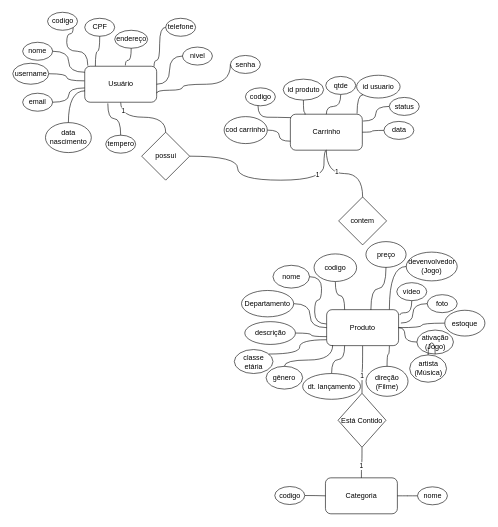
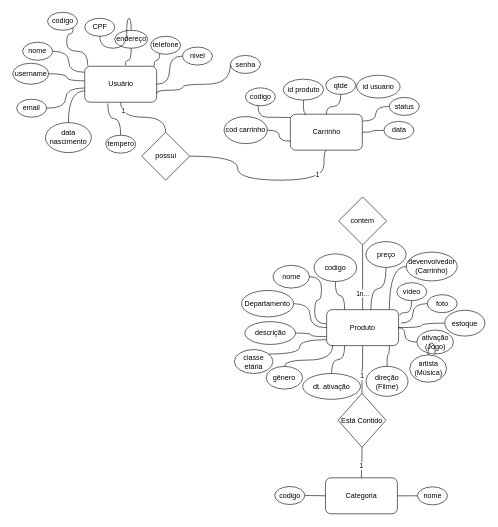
  <mxCell id="0" />
  <mxCell id="1" parent="0" />
  <mxCell id="2" style="edgeStyle=orthogonalEdgeStyle;curved=1;rounded=0;orthogonalLoop=1;jettySize=auto;html=1;entryX=0.5;entryY=0;entryDx=0;entryDy=0;endArrow=none;endFill=0;" parent="1" source="4" target="60" edge="1"><mxGeometry relative="1" as="geometry" /></mxCell>
  <mxCell id="3" value="1" style="edgeLabel;html=1;align=center;verticalAlign=middle;resizable=0;points=[];" parent="2" vertex="1" connectable="0"><mxGeometry x="0.26" y="-1" relative="1" as="geometry"><mxPoint as="offset" /></mxGeometry></mxCell>
  <mxCell id="4" value="Produto" style="rounded=1;whiteSpace=wrap;html=1;" parent="1" vertex="1"><mxGeometry x="544" y="516" width="120" height="60" as="geometry" /></mxCell>
  <mxCell id="5" style="edgeStyle=orthogonalEdgeStyle;curved=1;rounded=0;orthogonalLoop=1;jettySize=auto;html=1;entryX=0.5;entryY=0;entryDx=0;entryDy=0;endArrow=none;endFill=0;" parent="1" source="7" target="63" edge="1"><mxGeometry relative="1" as="geometry" /></mxCell>
  <mxCell id="6" value="1" style="edgeLabel;html=1;align=center;verticalAlign=middle;resizable=0;points=[];" parent="5" vertex="1" connectable="0"><mxGeometry x="-0.773" y="4" relative="1" as="geometry"><mxPoint as="offset" /></mxGeometry></mxCell>
  <mxCell id="7" value="Usuário" style="rounded=1;whiteSpace=wrap;html=1;" parent="1" vertex="1"><mxGeometry x="140.5" y="110" width="120" height="60" as="geometry" /></mxCell>
- <mxCell id="8" style="edgeStyle=orthogonalEdgeStyle;curved=1;rounded=0;orthogonalLoop=1;jettySize=auto;html=1;entryX=0.5;entryY=0;entryDx=0;entryDy=0;endArrow=none;endFill=0;" parent="1" source="10" target="66" edge="1"><mxGeometry relative="1" as="geometry" /></mxCell>
- <mxCell id="9" value="1" style="edgeLabel;html=1;align=center;verticalAlign=middle;resizable=0;points=[];" parent="8" vertex="1" connectable="0"><mxGeometry x="-0.19" y="4" relative="1" as="geometry"><mxPoint as="offset" /></mxGeometry></mxCell>
  <mxCell id="10" value="Carrinho" style="rounded=1;whiteSpace=wrap;html=1;" parent="1" vertex="1"><mxGeometry x="483.5" y="190" width="120" height="60" as="geometry" /></mxCell>
  <mxCell id="11" value="nome" style="ellipse;whiteSpace=wrap;html=1;" parent="1" vertex="1"><mxGeometry x="37" y="70" width="50" height="30" as="geometry" /></mxCell>
- <mxCell id="12" value="email" style="ellipse;whiteSpace=wrap;html=1;" parent="1" vertex="1"><mxGeometry x="37" y="155" width="50" height="30" as="geometry" /></mxCell>
+ <mxCell id="12" value="email" style="ellipse;whiteSpace=wrap;html=1;" parent="1" vertex="1"><mxGeometry x="27" y="165" width="50" height="30" as="geometry" /></mxCell>
  <mxCell id="13" value="senha" style="ellipse;whiteSpace=wrap;html=1;" parent="1" vertex="1"><mxGeometry x="383.5" y="92" width="50" height="30" as="geometry" /></mxCell>
  <mxCell id="14" value="nivel" style="ellipse;whiteSpace=wrap;html=1;" parent="1" vertex="1"><mxGeometry x="303.5" y="78" width="50" height="30" as="geometry" /></mxCell>
  <mxCell id="15" value="CPF" style="ellipse;whiteSpace=wrap;html=1;" parent="1" vertex="1"><mxGeometry x="140.5" y="30" width="50" height="30" as="geometry" /></mxCell>
  <mxCell id="16" value="endereço" style="ellipse;whiteSpace=wrap;html=1;" parent="1" vertex="1"><mxGeometry x="190.5" y="50" width="55" height="30" as="geometry" /></mxCell>
- <mxCell id="17" value="telefone" style="ellipse;whiteSpace=wrap;html=1;" parent="1" vertex="1"><mxGeometry x="275.5" y="30" width="50" height="30" as="geometry" /></mxCell>
+ <mxCell id="17" value="telefone" style="ellipse;whiteSpace=wrap;html=1;" parent="1" vertex="1"><mxGeometry x="250.5" y="60" width="50" height="30" as="geometry" /></mxCell>
  <mxCell id="18" style="edgeStyle=orthogonalEdgeStyle;rounded=0;orthogonalLoop=1;jettySize=auto;html=1;entryX=0.565;entryY=-0.023;entryDx=0;entryDy=0;entryPerimeter=0;strokeColor=default;endArrow=none;endFill=0;curved=1;" parent="1" source="16" target="7" edge="1"><mxGeometry relative="1" as="geometry" /></mxCell>
- <mxCell id="19" style="edgeStyle=orthogonalEdgeStyle;rounded=0;orthogonalLoop=1;jettySize=auto;html=1;entryX=0.148;entryY=-0.003;entryDx=0;entryDy=0;entryPerimeter=0;curved=1;endArrow=none;endFill=0;" parent="1" source="15" target="7" edge="1"><mxGeometry relative="1" as="geometry" /></mxCell>
+ <mxCell id="19" style="edgeStyle=orthogonalEdgeStyle;rounded=0;orthogonalLoop=1;jettySize=auto;html=1;curved=1;endArrow=none;endFill=0;" parent="1" source="15" target="16" edge="1"><mxGeometry relative="1" as="geometry" /></mxCell>
  <mxCell id="20" style="edgeStyle=orthogonalEdgeStyle;curved=1;rounded=0;orthogonalLoop=1;jettySize=auto;html=1;entryX=0;entryY=0.167;entryDx=0;entryDy=0;entryPerimeter=0;endArrow=none;endFill=0;" parent="1" source="11" target="7" edge="1"><mxGeometry relative="1" as="geometry" /></mxCell>
  <mxCell id="21" style="edgeStyle=orthogonalEdgeStyle;curved=1;rounded=0;orthogonalLoop=1;jettySize=auto;html=1;entryX=-0.002;entryY=0.603;entryDx=0;entryDy=0;entryPerimeter=0;endArrow=none;endFill=0;" parent="1" source="12" target="7" edge="1"><mxGeometry relative="1" as="geometry" /></mxCell>
  <mxCell id="22" style="edgeStyle=orthogonalEdgeStyle;curved=1;rounded=0;orthogonalLoop=1;jettySize=auto;html=1;entryX=1;entryY=0.75;entryDx=0;entryDy=0;exitX=0;exitY=0.5;exitDx=0;exitDy=0;endArrow=none;endFill=0;" parent="1" source="13" target="7" edge="1"><mxGeometry relative="1" as="geometry"><mxPoint x="120.5" y="198.03" as="sourcePoint" /><mxPoint x="148.9" y="170" as="targetPoint" /><Array as="points"><mxPoint x="303.5" y="140" /><mxPoint x="303.5" y="150" /><mxPoint x="260.5" y="150" /></Array></mxGeometry></mxCell>
  <mxCell id="23" style="edgeStyle=orthogonalEdgeStyle;curved=1;rounded=0;orthogonalLoop=1;jettySize=auto;html=1;entryX=1;entryY=0.5;entryDx=0;entryDy=0;endArrow=none;endFill=0;" parent="1" source="14" target="7" edge="1"><mxGeometry relative="1" as="geometry" /></mxCell>
  <mxCell id="24" style="edgeStyle=orthogonalEdgeStyle;curved=1;rounded=0;orthogonalLoop=1;jettySize=auto;html=1;entryX=0.963;entryY=0.011;entryDx=0;entryDy=0;entryPerimeter=0;endArrow=none;endFill=0;" parent="1" source="17" target="7" edge="1"><mxGeometry relative="1" as="geometry"><Array as="points"><mxPoint x="265.5" y="100" /><mxPoint x="256.5" y="100" /></Array></mxGeometry></mxCell>
  <mxCell id="25" value="nome" style="ellipse;whiteSpace=wrap;html=1;" parent="1" vertex="1"><mxGeometry x="454.5" y="442" width="61" height="38" as="geometry" /></mxCell>
- <mxCell id="26" value="devenvolvedor&lt;div&gt;(Jogo)&lt;/div&gt;" style="ellipse;whiteSpace=wrap;html=1;" parent="1" vertex="1"><mxGeometry x="676.75" y="420" width="85" height="48" as="geometry" /></mxCell>
+ <mxCell id="26" value="devenvolvedor&lt;div&gt;(Carrinho)&lt;/div&gt;" style="ellipse;whiteSpace=wrap;html=1;" parent="1" vertex="1"><mxGeometry x="676.75" y="420" width="85" height="48" as="geometry" /></mxCell>
  <mxCell id="27" value="classe&lt;div&gt;etária&lt;/div&gt;" style="ellipse;whiteSpace=wrap;html=1;" parent="1" vertex="1"><mxGeometry x="390" y="582.5" width="64.5" height="40" as="geometry" /></mxCell>
  <mxCell id="28" style="edgeStyle=orthogonalEdgeStyle;curved=1;rounded=0;orthogonalLoop=1;jettySize=auto;html=1;entryX=1;entryY=0.5;entryDx=0;entryDy=0;endArrow=none;endFill=0;" parent="1" source="29" target="4" edge="1"><mxGeometry relative="1" as="geometry" /></mxCell>
  <mxCell id="29" value="ativação&lt;div&gt;(Jogo)&lt;/div&gt;" style="ellipse;whiteSpace=wrap;html=1;" parent="1" vertex="1"><mxGeometry x="694.5" y="550" width="61" height="40" as="geometry" /></mxCell>
  <mxCell id="30" style="edgeStyle=orthogonalEdgeStyle;curved=1;rounded=0;orthogonalLoop=1;jettySize=auto;html=1;entryX=0.25;entryY=1;entryDx=0;entryDy=0;endArrow=none;endFill=0;" parent="1" source="31" target="4" edge="1"><mxGeometry relative="1" as="geometry" /></mxCell>
- <mxCell id="31" value="dt. lançamento" style="ellipse;whiteSpace=wrap;html=1;" parent="1" vertex="1"><mxGeometry x="504" y="622.5" width="96.5" height="43" as="geometry" /></mxCell>
+ <mxCell id="31" value="dt. ativação" style="ellipse;whiteSpace=wrap;html=1;" parent="1" vertex="1"><mxGeometry x="504" y="622.5" width="96.5" height="43" as="geometry" /></mxCell>
  <mxCell id="32" value="codigo" style="ellipse;whiteSpace=wrap;html=1;" parent="1" vertex="1"><mxGeometry x="78.5" y="20" width="50" height="30" as="geometry" /></mxCell>
  <mxCell id="33" style="edgeStyle=orthogonalEdgeStyle;curved=1;rounded=0;orthogonalLoop=1;jettySize=auto;html=1;exitX=1;exitY=1;exitDx=0;exitDy=0;entryX=0.043;entryY=-0.017;entryDx=0;entryDy=0;entryPerimeter=0;endArrow=none;endFill=0;" parent="1" source="32" target="7" edge="1"><mxGeometry relative="1" as="geometry"><Array as="points"><mxPoint x="110.5" y="56" /><mxPoint x="110.5" y="85" /><mxPoint x="145.5" y="85" /></Array></mxGeometry></mxCell>
  <mxCell id="34" style="edgeStyle=orthogonalEdgeStyle;curved=1;rounded=0;orthogonalLoop=1;jettySize=auto;html=1;entryX=0.25;entryY=0;entryDx=0;entryDy=0;endArrow=none;endFill=0;" parent="1" source="35" target="4" edge="1"><mxGeometry relative="1" as="geometry" /></mxCell>
  <mxCell id="35" value="codigo" style="ellipse;whiteSpace=wrap;html=1;" parent="1" vertex="1"><mxGeometry x="523" y="423" width="71" height="46" as="geometry" /></mxCell>
  <mxCell id="36" style="edgeStyle=orthogonalEdgeStyle;curved=1;rounded=0;orthogonalLoop=1;jettySize=auto;html=1;entryX=0;entryY=0.75;entryDx=0;entryDy=0;endArrow=none;endFill=0;" parent="1" source="37" target="4" edge="1"><mxGeometry relative="1" as="geometry" /></mxCell>
  <mxCell id="37" value="descrição" style="ellipse;whiteSpace=wrap;html=1;" parent="1" vertex="1"><mxGeometry x="407.5" y="536" width="84.5" height="38" as="geometry" /></mxCell>
  <mxCell id="38" value="Categoria" style="rounded=1;whiteSpace=wrap;html=1;" parent="1" vertex="1"><mxGeometry x="542" y="796.5" width="120" height="60" as="geometry" /></mxCell>
  <mxCell id="39" value="" style="edgeStyle=orthogonalEdgeStyle;curved=1;rounded=0;orthogonalLoop=1;jettySize=auto;html=1;endArrow=none;endFill=0;" parent="1" source="40" target="38" edge="1"><mxGeometry relative="1" as="geometry" /></mxCell>
  <mxCell id="40" value="codigo" style="ellipse;whiteSpace=wrap;html=1;" parent="1" vertex="1"><mxGeometry x="457.5" y="811" width="50" height="30" as="geometry" /></mxCell>
  <mxCell id="41" value="" style="edgeStyle=orthogonalEdgeStyle;curved=1;rounded=0;orthogonalLoop=1;jettySize=auto;html=1;endArrow=none;endFill=0;" parent="1" source="42" target="38" edge="1"><mxGeometry relative="1" as="geometry" /></mxCell>
  <mxCell id="42" value="nome" style="ellipse;whiteSpace=wrap;html=1;" parent="1" vertex="1"><mxGeometry x="695.5" y="811.5" width="50" height="30" as="geometry" /></mxCell>
  <mxCell id="43" value="preço" style="ellipse;whiteSpace=wrap;html=1;" parent="1" vertex="1"><mxGeometry x="609.5" y="402.5" width="67" height="43" as="geometry" /></mxCell>
  <mxCell id="44" value="direção&lt;div&gt;(Filme)&lt;/div&gt;" style="ellipse;whiteSpace=wrap;html=1;" parent="1" vertex="1"><mxGeometry x="609.75" y="610.5" width="70" height="50" as="geometry" /></mxCell>
  <mxCell id="45" value="artista&lt;div&gt;(Música)&lt;/div&gt;" style="ellipse;whiteSpace=wrap;html=1;" parent="1" vertex="1"><mxGeometry x="682.5" y="591.5" width="61.5" height="45.5" as="geometry" /></mxCell>
  <mxCell id="46" value="" style="edgeStyle=orthogonalEdgeStyle;curved=1;rounded=0;orthogonalLoop=1;jettySize=auto;html=1;endArrow=none;endFill=0;" parent="1" source="47" target="10" edge="1"><mxGeometry relative="1" as="geometry" /></mxCell>
  <mxCell id="47" value="qtde" style="ellipse;whiteSpace=wrap;html=1;" parent="1" vertex="1"><mxGeometry x="542.5" y="127" width="50" height="30" as="geometry" /></mxCell>
  <mxCell id="48" style="edgeStyle=orthogonalEdgeStyle;curved=1;rounded=0;orthogonalLoop=1;jettySize=auto;html=1;exitX=0;exitY=0.5;exitDx=0;exitDy=0;entryX=1.011;entryY=0.19;entryDx=0;entryDy=0;entryPerimeter=0;endArrow=none;endFill=0;" parent="1" source="49" target="10" edge="1"><mxGeometry relative="1" as="geometry"><mxPoint x="619.5" y="200" as="targetPoint" /></mxGeometry></mxCell>
  <mxCell id="49" value="status" style="ellipse;whiteSpace=wrap;html=1;" parent="1" vertex="1"><mxGeometry x="648.5" y="162" width="50" height="30" as="geometry" /></mxCell>
  <mxCell id="50" value="id produto" style="ellipse;whiteSpace=wrap;html=1;" parent="1" vertex="1"><mxGeometry x="471.5" y="131.5" width="67.5" height="35" as="geometry" /></mxCell>
  <mxCell id="51" value="codigo" style="ellipse;whiteSpace=wrap;html=1;" parent="1" vertex="1"><mxGeometry x="408.5" y="146" width="50" height="30" as="geometry" /></mxCell>
  <mxCell id="52" value="id usuario" style="ellipse;whiteSpace=wrap;html=1;" parent="1" vertex="1"><mxGeometry x="594" y="125" width="72.5" height="38" as="geometry" /></mxCell>
  <mxCell id="53" value="" style="edgeStyle=orthogonalEdgeStyle;curved=1;rounded=0;orthogonalLoop=1;jettySize=auto;html=1;endArrow=none;endFill=0;" parent="1" source="54" target="10" edge="1"><mxGeometry relative="1" as="geometry" /></mxCell>
  <mxCell id="54" value="data" style="ellipse;whiteSpace=wrap;html=1;" parent="1" vertex="1"><mxGeometry x="639.5" y="202" width="50" height="30" as="geometry" /></mxCell>
- <mxCell id="55" style="edgeStyle=orthogonalEdgeStyle;curved=1;rounded=0;orthogonalLoop=1;jettySize=auto;html=1;exitX=0;exitY=1;exitDx=0;exitDy=0;entryX=0.927;entryY=-0.016;entryDx=0;entryDy=0;entryPerimeter=0;endArrow=none;endFill=0;" parent="1" source="52" target="10" edge="1"><mxGeometry relative="1" as="geometry" /></mxCell>
  <mxCell id="56" style="edgeStyle=orthogonalEdgeStyle;curved=1;rounded=0;orthogonalLoop=1;jettySize=auto;html=1;entryX=0.205;entryY=0.008;entryDx=0;entryDy=0;entryPerimeter=0;endArrow=none;endFill=0;" parent="1" source="50" target="10" edge="1"><mxGeometry relative="1" as="geometry" /></mxCell>
  <mxCell id="57" style="edgeStyle=orthogonalEdgeStyle;curved=1;rounded=0;orthogonalLoop=1;jettySize=auto;html=1;entryX=0.007;entryY=0.095;entryDx=0;entryDy=0;entryPerimeter=0;endArrow=none;endFill=0;" parent="1" source="51" target="10" edge="1"><mxGeometry relative="1" as="geometry"><Array as="points"><mxPoint x="429.5" y="195" /><mxPoint x="459.5" y="195" /></Array></mxGeometry></mxCell>
  <mxCell id="58" style="edgeStyle=orthogonalEdgeStyle;curved=1;rounded=0;orthogonalLoop=1;jettySize=auto;html=1;entryX=0.5;entryY=0;entryDx=0;entryDy=0;endArrow=none;endFill=0;" parent="1" source="60" target="38" edge="1"><mxGeometry relative="1" as="geometry" /></mxCell>
  <mxCell id="59" value="1" style="edgeLabel;html=1;align=center;verticalAlign=middle;resizable=0;points=[];" parent="58" vertex="1" connectable="0"><mxGeometry x="0.234" y="-1" relative="1" as="geometry"><mxPoint as="offset" /></mxGeometry></mxCell>
  <mxCell id="60" value="Está Contido" style="rhombus;whiteSpace=wrap;html=1;" parent="1" vertex="1"><mxGeometry x="563" y="655.5" width="80" height="90" as="geometry" /></mxCell>
  <mxCell id="61" style="edgeStyle=orthogonalEdgeStyle;curved=1;rounded=0;orthogonalLoop=1;jettySize=auto;html=1;entryX=0.5;entryY=1;entryDx=0;entryDy=0;endArrow=none;endFill=0;" parent="1" source="63" target="10" edge="1"><mxGeometry relative="1" as="geometry"><Array as="points"><mxPoint x="395.5" y="260" /><mxPoint x="395.5" y="300" /><mxPoint x="539.5" y="300" /></Array></mxGeometry></mxCell>
  <mxCell id="62" value="1" style="edgeLabel;html=1;align=center;verticalAlign=middle;resizable=0;points=[];" parent="61" vertex="1" connectable="0"><mxGeometry x="0.75" y="5" relative="1" as="geometry"><mxPoint x="-6" y="4" as="offset" /></mxGeometry></mxCell>
  <mxCell id="63" value="possui" style="rhombus;whiteSpace=wrap;html=1;" parent="1" vertex="1"><mxGeometry x="235.5" y="220" width="80" height="80" as="geometry" /></mxCell>
+ <mxCell id="64" style="edgeStyle=orthogonalEdgeStyle;rounded=0;orthogonalLoop=1;jettySize=auto;html=1;entryX=0.5;entryY=0;entryDx=0;entryDy=0;endArrow=none;endFill=0;" parent="1" source="66" target="4" edge="1"><mxGeometry relative="1" as="geometry" /></mxCell>
+ <mxCell id="65" value="1n..." style="edgeLabel;html=1;align=center;verticalAlign=middle;resizable=0;points=[];" parent="64" vertex="1" connectable="0"><mxGeometry x="0.481" y="-1" relative="1" as="geometry"><mxPoint as="offset" /></mxGeometry></mxCell>
  <mxCell id="66" value="contem" style="rhombus;whiteSpace=wrap;html=1;" parent="1" vertex="1"><mxGeometry x="564" y="328" width="80" height="80" as="geometry" /></mxCell>
  <mxCell id="67" style="edgeStyle=orthogonalEdgeStyle;curved=1;rounded=0;orthogonalLoop=1;jettySize=auto;html=1;entryX=-0.003;entryY=0.397;entryDx=0;entryDy=0;entryPerimeter=0;endArrow=none;endFill=0;" parent="1" source="25" target="4" edge="1"><mxGeometry relative="1" as="geometry" /></mxCell>
  <mxCell id="68" style="edgeStyle=orthogonalEdgeStyle;curved=1;rounded=0;orthogonalLoop=1;jettySize=auto;html=1;entryX=0.872;entryY=-0.006;entryDx=0;entryDy=0;entryPerimeter=0;endArrow=none;endFill=0;" parent="1" source="26" target="4" edge="1"><mxGeometry relative="1" as="geometry" /></mxCell>
  <mxCell id="69" style="edgeStyle=orthogonalEdgeStyle;curved=1;rounded=0;orthogonalLoop=1;jettySize=auto;html=1;entryX=0.615;entryY=0.008;entryDx=0;entryDy=0;entryPerimeter=0;endArrow=none;endFill=0;" parent="1" source="43" target="4" edge="1"><mxGeometry relative="1" as="geometry" /></mxCell>
  <mxCell id="70" style="edgeStyle=orthogonalEdgeStyle;curved=1;rounded=0;orthogonalLoop=1;jettySize=auto;html=1;endArrow=none;endFill=0;" parent="1" source="45" target="29" edge="1"><mxGeometry relative="1" as="geometry" /></mxCell>
  <mxCell id="71" style="edgeStyle=orthogonalEdgeStyle;curved=1;rounded=0;orthogonalLoop=1;jettySize=auto;html=1;entryX=0.872;entryY=1.008;entryDx=0;entryDy=0;entryPerimeter=0;endArrow=none;endFill=0;" parent="1" source="44" target="4" edge="1"><mxGeometry relative="1" as="geometry" /></mxCell>
  <mxCell id="72" value="username" style="ellipse;whiteSpace=wrap;html=1;" parent="1" vertex="1"><mxGeometry x="20.5" y="105" width="60" height="35" as="geometry" /></mxCell>
  <mxCell id="73" style="edgeStyle=orthogonalEdgeStyle;rounded=0;orthogonalLoop=1;jettySize=auto;html=1;entryX=-0.004;entryY=0.406;entryDx=0;entryDy=0;entryPerimeter=0;endArrow=none;endFill=0;curved=1;" parent="1" source="72" target="7" edge="1"><mxGeometry relative="1" as="geometry" /></mxCell>
  <mxCell id="74" value="data nascimento" style="ellipse;whiteSpace=wrap;html=1;" parent="1" vertex="1"><mxGeometry x="75" y="204" width="76.5" height="50" as="geometry" /></mxCell>
  <mxCell id="75" value="tempero" style="ellipse;whiteSpace=wrap;html=1;" parent="1" vertex="1"><mxGeometry x="175.5" y="225" width="50" height="30" as="geometry" /></mxCell>
  <mxCell id="76" style="edgeStyle=orthogonalEdgeStyle;rounded=0;orthogonalLoop=1;jettySize=auto;html=1;entryX=0.321;entryY=1.033;entryDx=0;entryDy=0;entryPerimeter=0;endArrow=none;endFill=0;curved=1;" parent="1" source="75" target="7" edge="1"><mxGeometry relative="1" as="geometry" /></mxCell>
  <mxCell id="77" style="edgeStyle=orthogonalEdgeStyle;rounded=0;orthogonalLoop=1;jettySize=auto;html=1;entryX=0;entryY=0.75;entryDx=0;entryDy=0;endArrow=none;endFill=0;curved=1;" parent="1" source="78" target="10" edge="1"><mxGeometry relative="1" as="geometry" /></mxCell>
  <mxCell id="78" value="cod carrinho" style="ellipse;whiteSpace=wrap;html=1;" parent="1" vertex="1"><mxGeometry x="373" y="194" width="72" height="45" as="geometry" /></mxCell>
  <mxCell id="79" value="vídeo" style="ellipse;whiteSpace=wrap;html=1;" parent="1" vertex="1"><mxGeometry x="661" y="471" width="50" height="30" as="geometry" /></mxCell>
  <mxCell id="80" style="edgeStyle=orthogonalEdgeStyle;rounded=0;orthogonalLoop=1;jettySize=auto;html=1;entryX=0;entryY=0.5;entryDx=0;entryDy=0;endArrow=none;endFill=0;curved=1;" parent="1" source="81" target="4" edge="1"><mxGeometry relative="1" as="geometry" /></mxCell>
  <mxCell id="81" value="Departamento" style="ellipse;whiteSpace=wrap;html=1;" parent="1" vertex="1"><mxGeometry x="402" y="484" width="87" height="44" as="geometry" /></mxCell>
  <mxCell id="82" value="foto" style="ellipse;whiteSpace=wrap;html=1;" parent="1" vertex="1"><mxGeometry x="711.75" y="491" width="50" height="30" as="geometry" /></mxCell>
  <mxCell id="83" style="edgeStyle=orthogonalEdgeStyle;rounded=0;orthogonalLoop=1;jettySize=auto;html=1;entryX=1.018;entryY=0.15;entryDx=0;entryDy=0;entryPerimeter=0;endArrow=none;endFill=0;curved=1;" parent="1" source="79" target="4" edge="1"><mxGeometry relative="1" as="geometry" /></mxCell>
  <mxCell id="84" style="edgeStyle=orthogonalEdgeStyle;rounded=0;orthogonalLoop=1;jettySize=auto;html=1;entryX=1.032;entryY=0.372;entryDx=0;entryDy=0;entryPerimeter=0;endArrow=none;endFill=0;curved=1;" parent="1" source="82" target="4" edge="1"><mxGeometry relative="1" as="geometry" /></mxCell>
  <mxCell id="85" style="edgeStyle=orthogonalEdgeStyle;rounded=0;orthogonalLoop=1;jettySize=auto;html=1;endArrow=none;endFill=0;curved=1;" parent="1" source="86" target="4" edge="1"><mxGeometry relative="1" as="geometry" /></mxCell>
  <mxCell id="86" value="estoque" style="ellipse;whiteSpace=wrap;html=1;" parent="1" vertex="1"><mxGeometry x="741" y="517" width="67" height="43" as="geometry" /></mxCell>
  <mxCell id="87" style="edgeStyle=orthogonalEdgeStyle;rounded=0;orthogonalLoop=1;jettySize=auto;html=1;entryX=0.004;entryY=0.683;entryDx=0;entryDy=0;entryPerimeter=0;endArrow=none;endFill=0;curved=1;" edge="1" parent="1" source="74" target="7"><mxGeometry relative="1" as="geometry" /></mxCell>
  <mxCell id="88" value="gênero" style="ellipse;whiteSpace=wrap;html=1;" vertex="1" parent="1"><mxGeometry x="443" y="610.5" width="61" height="38" as="geometry" /></mxCell>
  <mxCell id="89" style="edgeStyle=orthogonalEdgeStyle;rounded=0;orthogonalLoop=1;jettySize=auto;html=1;entryX=0.084;entryY=0.985;entryDx=0;entryDy=0;entryPerimeter=0;curved=1;endArrow=none;endFill=0;" edge="1" parent="1" source="88" target="4"><mxGeometry relative="1" as="geometry"><Array as="points"><mxPoint x="474" y="600" /><mxPoint x="554" y="600" /></Array></mxGeometry></mxCell>
  <mxCell id="90" style="edgeStyle=orthogonalEdgeStyle;curved=1;rounded=0;orthogonalLoop=1;jettySize=auto;html=1;entryX=-0.002;entryY=0.836;entryDx=0;entryDy=0;entryPerimeter=0;endArrow=none;endFill=0;" edge="1" parent="1" source="27" target="4"><mxGeometry relative="1" as="geometry"><Array as="points"><mxPoint x="499" y="590" /><mxPoint x="499" y="566" /></Array></mxGeometry></mxCell>
